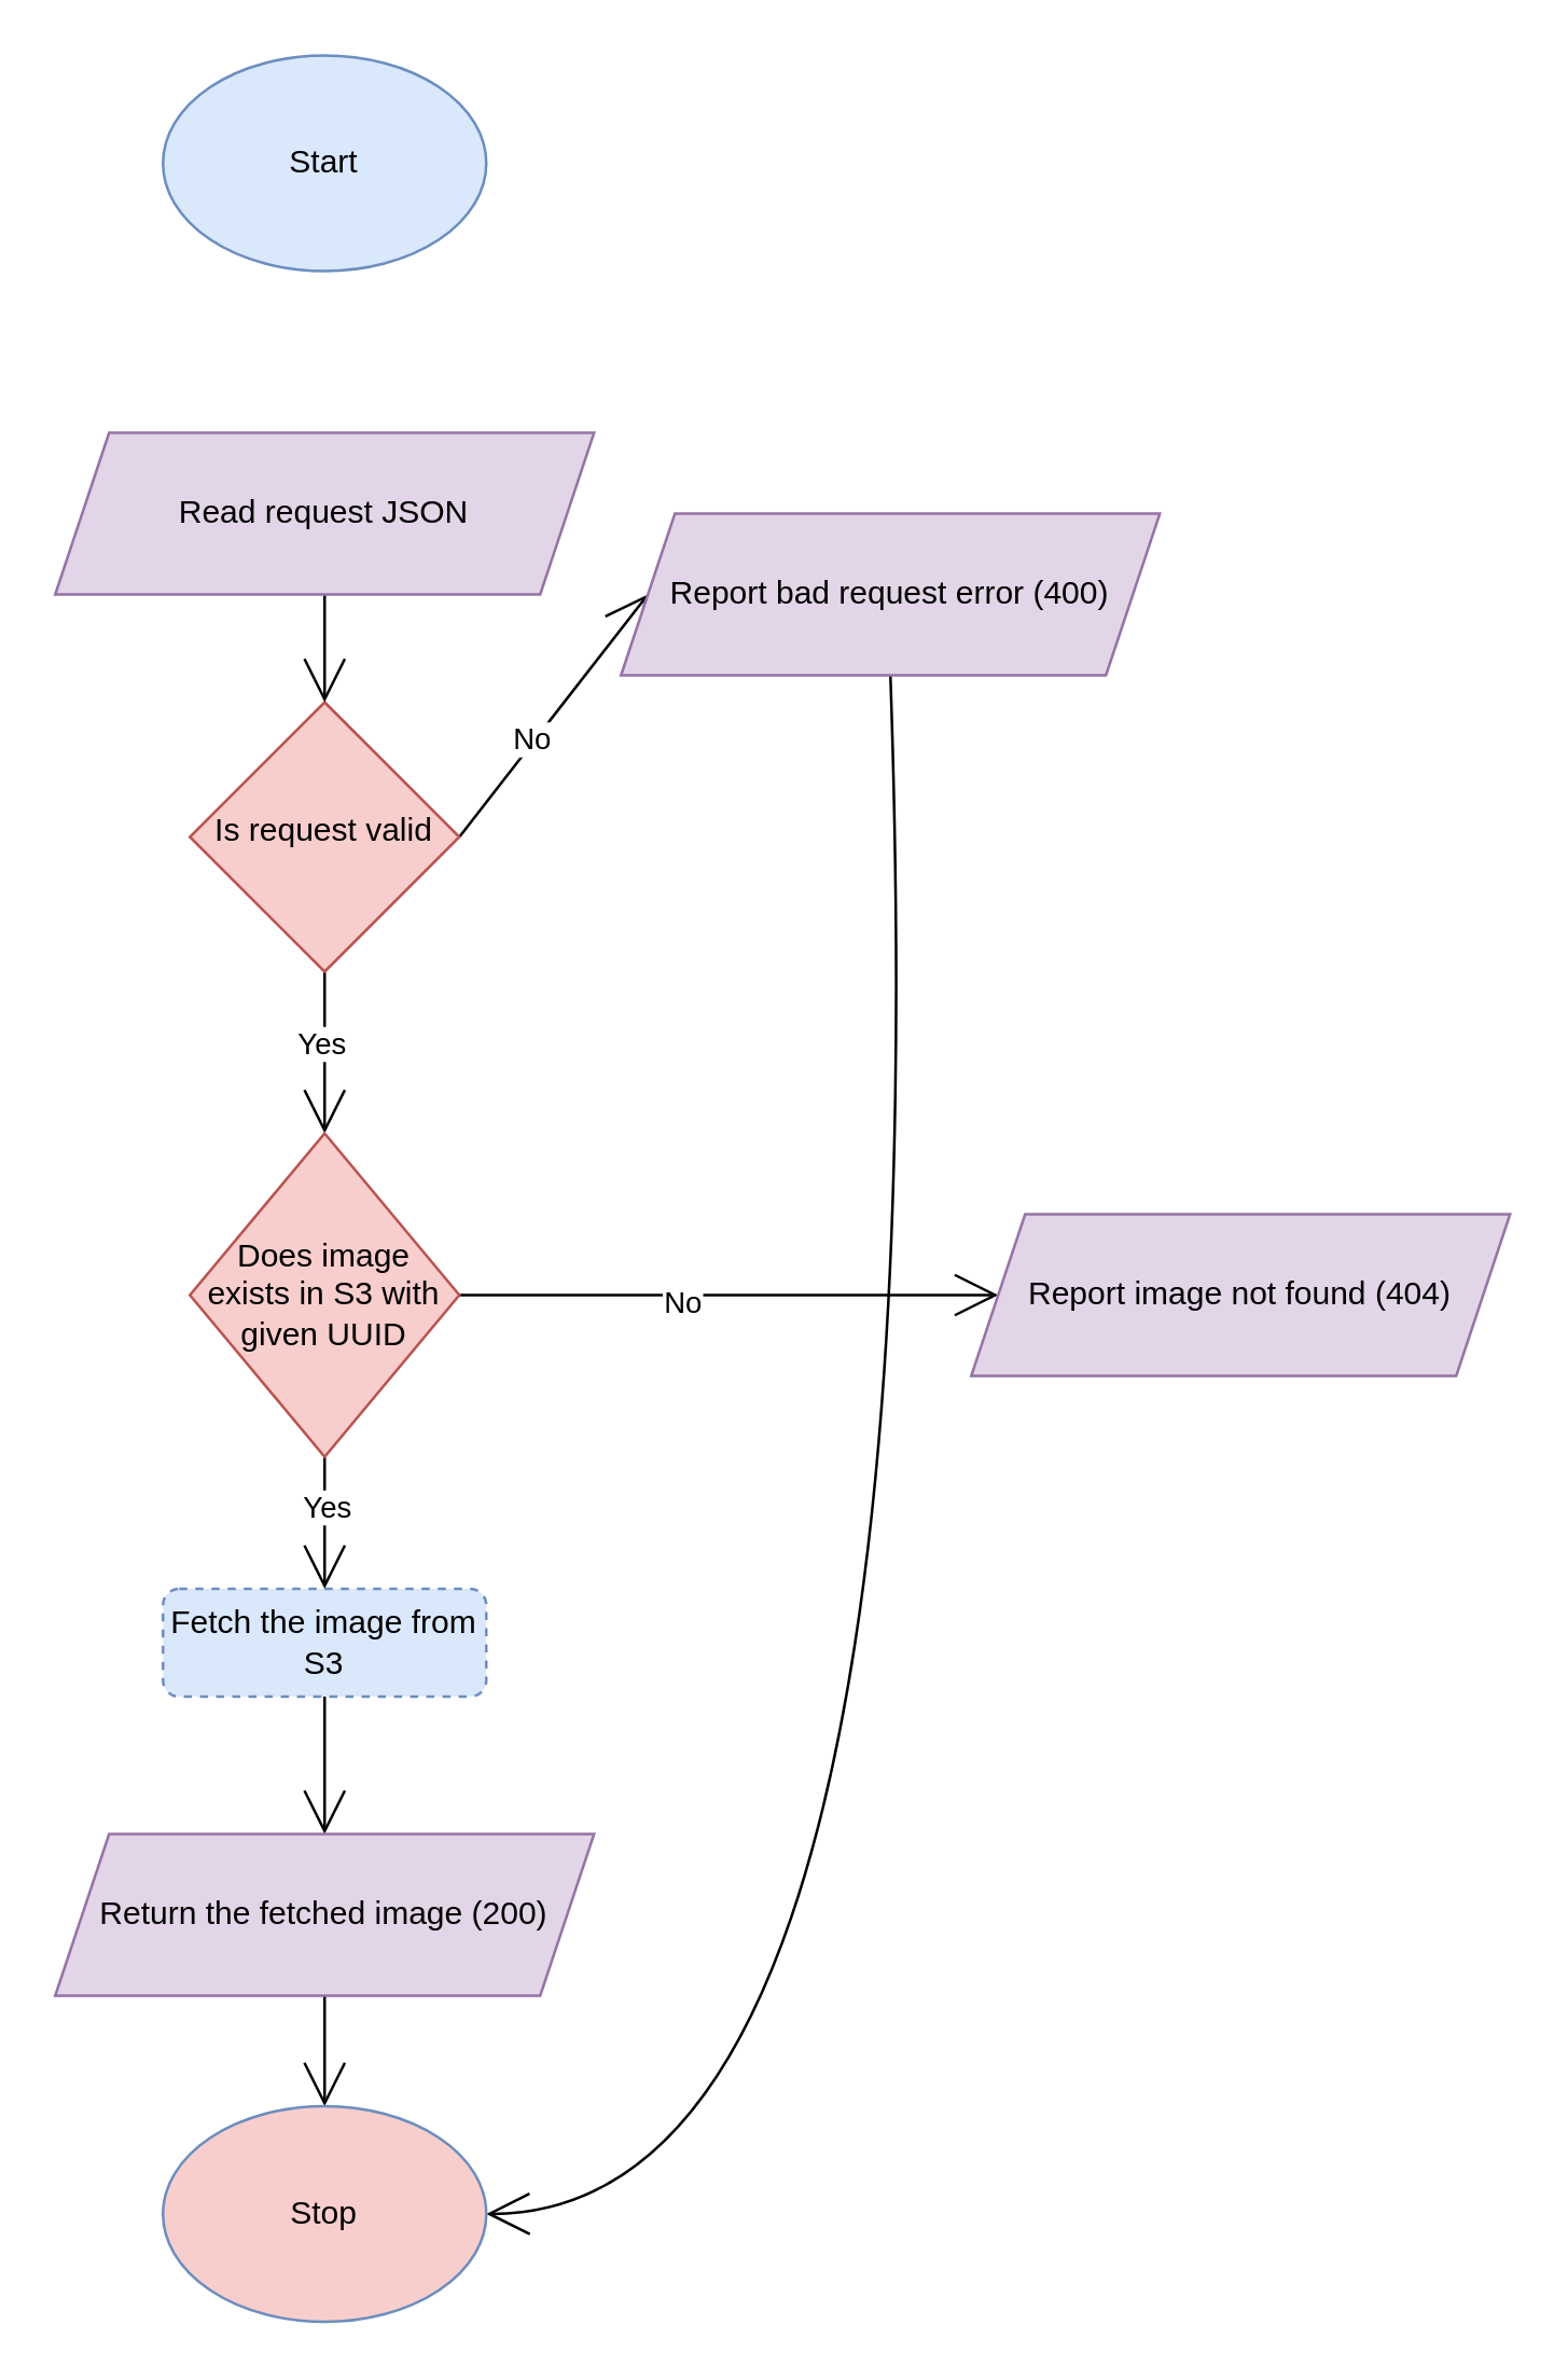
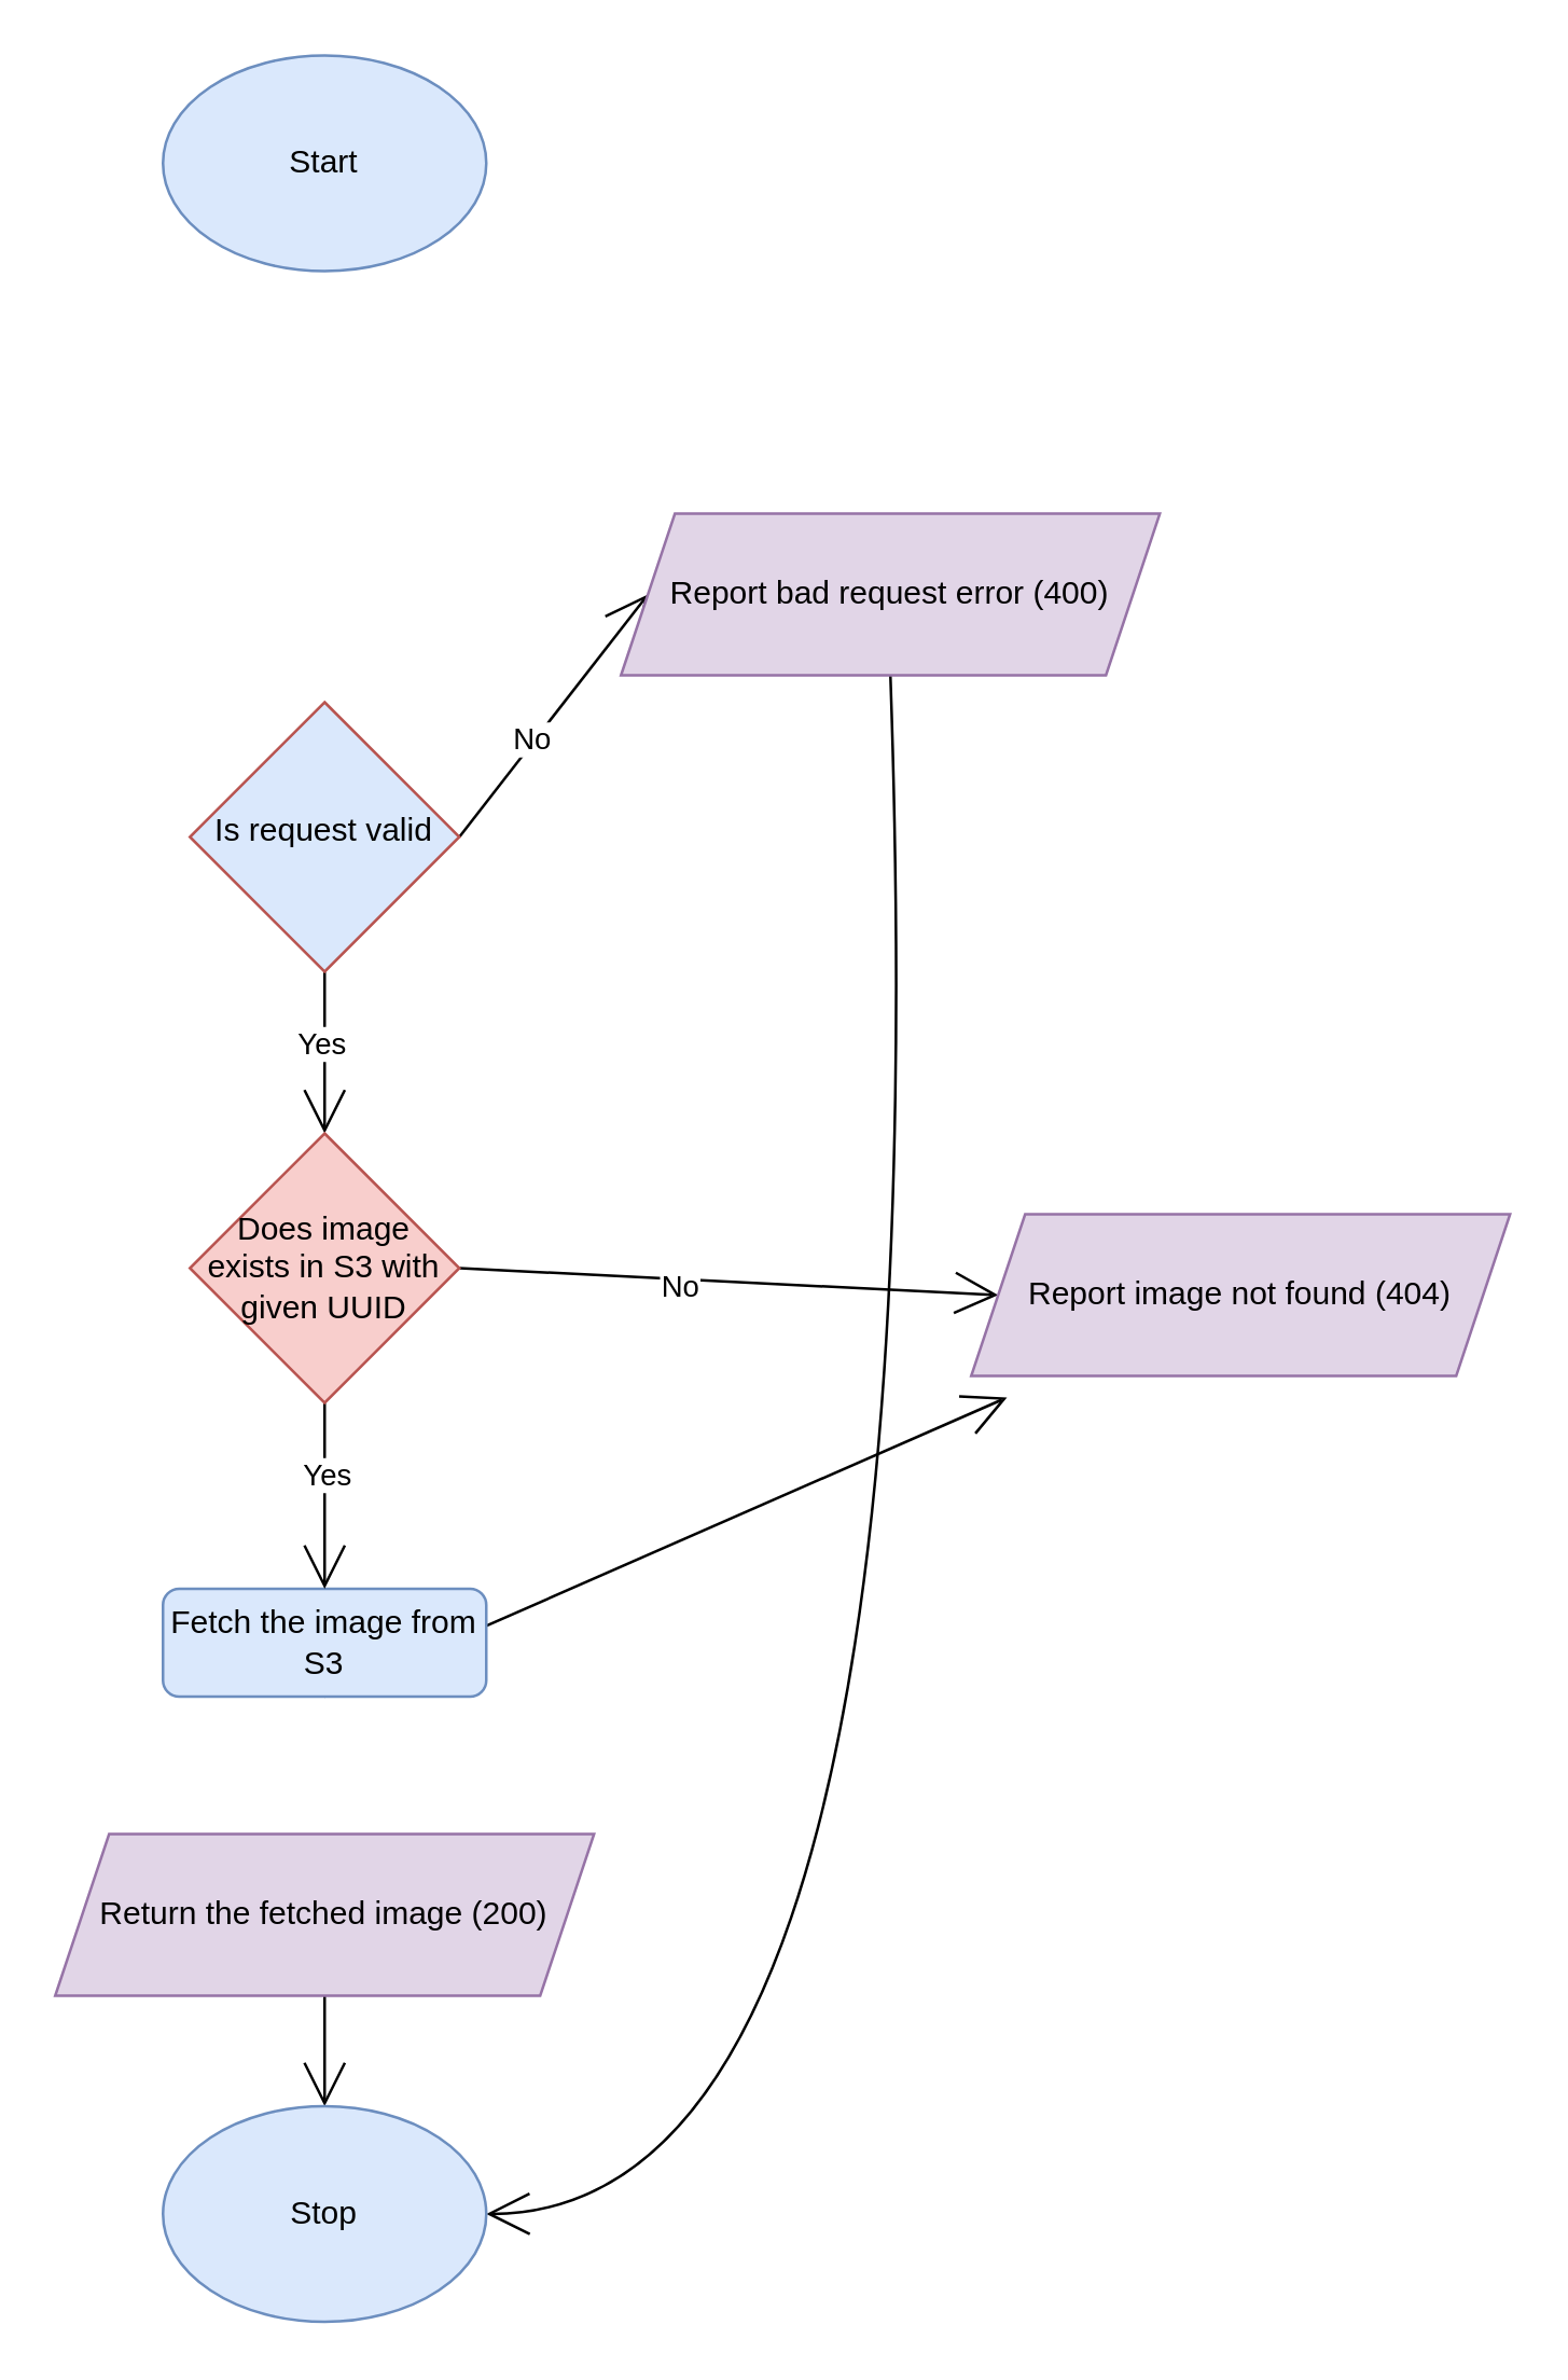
  <mxCell id="0" />
  <mxCell id="1" parent="0" />
  <mxCell id="2" style="edgeStyle=none;curved=1;rounded=0;orthogonalLoop=1;jettySize=auto;html=1;endArrow=open;startSize=14;endSize=14;sourcePerimeterSpacing=8;targetPerimeterSpacing=8;entryX=0;entryY=0.5;entryDx=0;entryDy=0;exitX=1;exitY=0.5;exitDx=0;exitDy=0;" edge="1" parent="1" source="6" target="14"><mxGeometry relative="1" as="geometry"><mxPoint x="290" y="320" as="targetPoint" /></mxGeometry></mxCell>
  <mxCell id="3" value="No" style="edgeLabel;html=1;align=center;verticalAlign=middle;resizable=0;points=[];" vertex="1" connectable="0" parent="2"><mxGeometry x="-0.217" y="2" relative="1" as="geometry"><mxPoint as="offset" /></mxGeometry></mxCell>
  <mxCell id="4" style="edgeStyle=none;curved=1;rounded=0;orthogonalLoop=1;jettySize=auto;html=1;exitX=0.5;exitY=1;exitDx=0;exitDy=0;entryX=0.5;entryY=0;entryDx=0;entryDy=0;endArrow=open;startSize=14;endSize=14;sourcePerimeterSpacing=8;targetPerimeterSpacing=8;" edge="1" parent="1" source="6" target="21"><mxGeometry relative="1" as="geometry" /></mxCell>
  <mxCell id="5" value="Yes" style="edgeLabel;html=1;align=center;verticalAlign=middle;resizable=0;points=[];" vertex="1" connectable="0" parent="4"><mxGeometry x="-0.15" y="-2" relative="1" as="geometry"><mxPoint as="offset" /></mxGeometry></mxCell>
- <mxCell id="6" value="Is request valid" style="rhombus;whiteSpace=wrap;html=1;shadow=0;fontFamily=Helvetica;fontSize=12;align=center;strokeWidth=1;spacing=6;spacingTop=-4;fillColor=#f8cecc;strokeColor=#b85450;" vertex="1" parent="1"><mxGeometry x="70" y="260" width="100" height="100" as="geometry" /></mxCell>
+ <mxCell id="6" value="Is request valid" style="rhombus;whiteSpace=wrap;html=1;shadow=0;fontFamily=Helvetica;fontSize=12;align=center;strokeWidth=1;spacing=6;spacingTop=-4;fillColor=#dae8fc;strokeColor=#b85450;" vertex="1" parent="1"><mxGeometry x="70" y="260" width="100" height="100" as="geometry" /></mxCell>
  <mxCell id="7" style="edgeStyle=none;curved=1;rounded=0;orthogonalLoop=1;jettySize=auto;html=1;exitX=0.5;exitY=1;exitDx=0;exitDy=0;entryX=1;entryY=0.5;entryDx=0;entryDy=0;endArrow=open;startSize=14;endSize=14;sourcePerimeterSpacing=8;targetPerimeterSpacing=8;" edge="1" parent="1" source="14" target="12"><mxGeometry relative="1" as="geometry"><mxPoint x="350" y="340" as="sourcePoint" /><Array as="points"><mxPoint x="350" y="820" /></Array></mxGeometry></mxCell>
- <mxCell id="8" style="edgeStyle=none;curved=1;rounded=0;orthogonalLoop=1;jettySize=auto;html=1;exitX=0.5;exitY=1;exitDx=0;exitDy=0;endArrow=open;startSize=14;endSize=14;sourcePerimeterSpacing=8;targetPerimeterSpacing=8;entryX=0.5;entryY=0;entryDx=0;entryDy=0;" edge="1" parent="1" source="9" target="13"><mxGeometry relative="1" as="geometry"><mxPoint x="120" y="870" as="targetPoint" /></mxGeometry></mxCell>
- <mxCell id="9" value="Fetch the image from S3" style="rounded=1;whiteSpace=wrap;html=1;fontSize=12;glass=0;strokeWidth=1;shadow=0;fillColor=#dae8fc;strokeColor=#6c8ebf;dashed=1;" vertex="1" parent="1"><mxGeometry x="60" y="589" width="120" height="40" as="geometry" /></mxCell>
+ <mxCell id="8" style="edgeStyle=none;curved=1;rounded=0;orthogonalLoop=1;jettySize=auto;html=1;exitX=0.5;exitY=1;exitDx=0;exitDy=0;endArrow=open;startSize=14;endSize=14;sourcePerimeterSpacing=8;targetPerimeterSpacing=8;" edge="1" parent="1" source="9" target="22"><mxGeometry relative="1" as="geometry"><mxPoint x="120" y="870" as="targetPoint" /></mxGeometry></mxCell>
+ <mxCell id="9" value="Fetch the image from S3" style="rounded=1;whiteSpace=wrap;html=1;fontSize=12;glass=0;strokeWidth=1;shadow=0;fillColor=#dae8fc;strokeColor=#6c8ebf;" vertex="1" parent="1"><mxGeometry x="60" y="589" width="120" height="40" as="geometry" /></mxCell>
  <mxCell id="10" style="edgeStyle=none;curved=1;rounded=0;orthogonalLoop=1;jettySize=auto;html=1;exitX=0.5;exitY=1;exitDx=0;exitDy=0;entryX=0.5;entryY=0;entryDx=0;entryDy=0;endArrow=open;startSize=14;endSize=14;sourcePerimeterSpacing=8;targetPerimeterSpacing=8;" edge="1" parent="1" source="13" target="12"><mxGeometry relative="1" as="geometry"><mxPoint x="120" y="720" as="sourcePoint" /></mxGeometry></mxCell>
  <mxCell id="11" value="Start" style="ellipse;whiteSpace=wrap;html=1;hachureGap=4;pointerEvents=0;fillColor=#dae8fc;strokeColor=#6c8ebf;" vertex="1" parent="1"><mxGeometry x="60" y="20" width="120" height="80" as="geometry" /></mxCell>
- <mxCell id="12" value="Stop" style="ellipse;whiteSpace=wrap;html=1;hachureGap=4;pointerEvents=0;fillColor=#f8cecc;strokeColor=#6c8ebf;" vertex="1" parent="1"><mxGeometry x="60" y="781" width="120" height="80" as="geometry" /></mxCell>
+ <mxCell id="12" value="Stop" style="ellipse;whiteSpace=wrap;html=1;hachureGap=4;pointerEvents=0;fillColor=#dae8fc;strokeColor=#6c8ebf;" vertex="1" parent="1"><mxGeometry x="60" y="781" width="120" height="80" as="geometry" /></mxCell>
  <mxCell id="13" value="&lt;span&gt;Return the fetched image (200)&lt;/span&gt;" style="shape=parallelogram;perimeter=parallelogramPerimeter;whiteSpace=wrap;html=1;fixedSize=1;hachureGap=4;pointerEvents=0;fillColor=#e1d5e7;strokeColor=#9673a6;" vertex="1" parent="1"><mxGeometry x="20" y="680" width="200" height="60" as="geometry" /></mxCell>
  <mxCell id="14" value="Report bad request error (400)" style="shape=parallelogram;perimeter=parallelogramPerimeter;whiteSpace=wrap;html=1;fixedSize=1;hachureGap=4;pointerEvents=0;fillColor=#e1d5e7;strokeColor=#9673a6;" vertex="1" parent="1"><mxGeometry x="230" y="190" width="200" height="60" as="geometry" /></mxCell>
- <mxCell id="15" style="edgeStyle=none;curved=1;rounded=0;orthogonalLoop=1;jettySize=auto;html=1;exitX=0.5;exitY=1;exitDx=0;exitDy=0;entryX=0.5;entryY=0;entryDx=0;entryDy=0;endArrow=open;startSize=14;endSize=14;sourcePerimeterSpacing=8;targetPerimeterSpacing=8;" edge="1" parent="1" source="16" target="6"><mxGeometry relative="1" as="geometry" /></mxCell>
- <mxCell id="16" value="Read request JSON" style="shape=parallelogram;perimeter=parallelogramPerimeter;whiteSpace=wrap;html=1;fixedSize=1;hachureGap=4;pointerEvents=0;fillColor=#e1d5e7;strokeColor=#9673a6;" vertex="1" parent="1"><mxGeometry x="20" y="160" width="200" height="60" as="geometry" /></mxCell>
  <mxCell id="17" style="edgeStyle=none;curved=1;rounded=0;orthogonalLoop=1;jettySize=auto;html=1;exitX=1;exitY=0.5;exitDx=0;exitDy=0;entryX=0;entryY=0.5;entryDx=0;entryDy=0;endArrow=open;startSize=14;endSize=14;sourcePerimeterSpacing=8;targetPerimeterSpacing=8;" edge="1" parent="1" source="21" target="22"><mxGeometry relative="1" as="geometry" /></mxCell>
  <mxCell id="18" value="No" style="edgeLabel;html=1;align=center;verticalAlign=middle;resizable=0;points=[];" vertex="1" connectable="0" parent="17"><mxGeometry x="-0.18" y="-2" relative="1" as="geometry"><mxPoint as="offset" /></mxGeometry></mxCell>
  <mxCell id="19" style="edgeStyle=none;curved=1;rounded=0;orthogonalLoop=1;jettySize=auto;html=1;exitX=0.5;exitY=1;exitDx=0;exitDy=0;entryX=0.5;entryY=0;entryDx=0;entryDy=0;endArrow=open;startSize=14;endSize=14;sourcePerimeterSpacing=8;targetPerimeterSpacing=8;" edge="1" parent="1" source="21" target="9"><mxGeometry relative="1" as="geometry" /></mxCell>
  <mxCell id="20" value="Yes" style="edgeLabel;html=1;align=center;verticalAlign=middle;resizable=0;points=[];" vertex="1" connectable="0" parent="19"><mxGeometry x="-0.257" relative="1" as="geometry"><mxPoint as="offset" /></mxGeometry></mxCell>
- <mxCell id="21" value="Does image exists in S3 with given UUID" style="rhombus;whiteSpace=wrap;html=1;hachureGap=4;pointerEvents=0;fillColor=#f8cecc;strokeColor=#b85450;" vertex="1" parent="1"><mxGeometry x="70" y="420" width="100" height="120" as="geometry" /></mxCell>
+ <mxCell id="21" value="Does image exists in S3 with given UUID" style="rhombus;whiteSpace=wrap;html=1;hachureGap=4;pointerEvents=0;fillColor=#f8cecc;strokeColor=#b85450;" vertex="1" parent="1"><mxGeometry x="70" y="420" width="100" height="100" as="geometry" /></mxCell>
  <mxCell id="22" value="Report image not found (404)" style="shape=parallelogram;perimeter=parallelogramPerimeter;whiteSpace=wrap;html=1;fixedSize=1;hachureGap=4;pointerEvents=0;fillColor=#e1d5e7;strokeColor=#9673a6;" vertex="1" parent="1"><mxGeometry x="360" y="450" width="200" height="60" as="geometry" /></mxCell>
